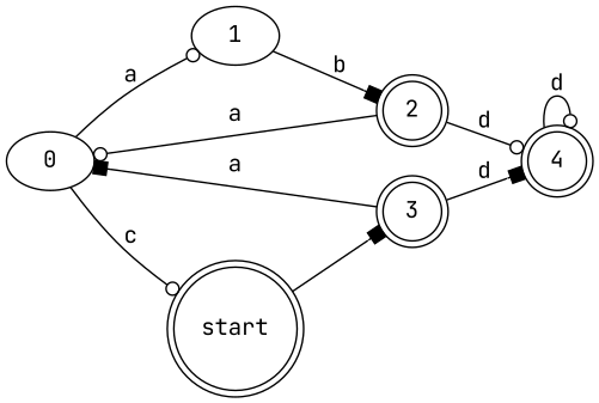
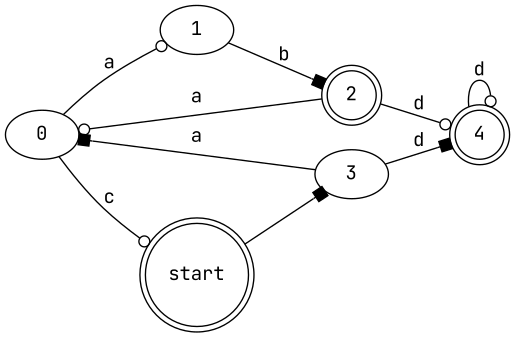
  digraph {
    fontname="JetBrains Mono"
    rankdir=LR
    node [fontname="JetBrains Mono" shape=doublecircle]
    edge [arrowhead=odot fontname="JetBrains Mono"]
    n1 [label=0 shape=""]
    n2 [label=1 shape=""]
    n3 [label=start]
    n4 [label=2]
    n5 [label=4]
-   n6 [label=3]
+   n6 [label=3 shape=ellipse]
    n1 -> n2 [label=a]
    n1 -> n3 [label=c]
    n2 -> n4 [arrowhead=box label=b]
    n3 -> n6 [arrowhead=box]
    n4 -> n1 [label=a]
    n4 -> n5 [label=d]
    n5 -> n5 [label=d]
    n6 -> n1 [arrowhead=box label=a]
    n6 -> n5 [arrowhead=box label=d]
  }
